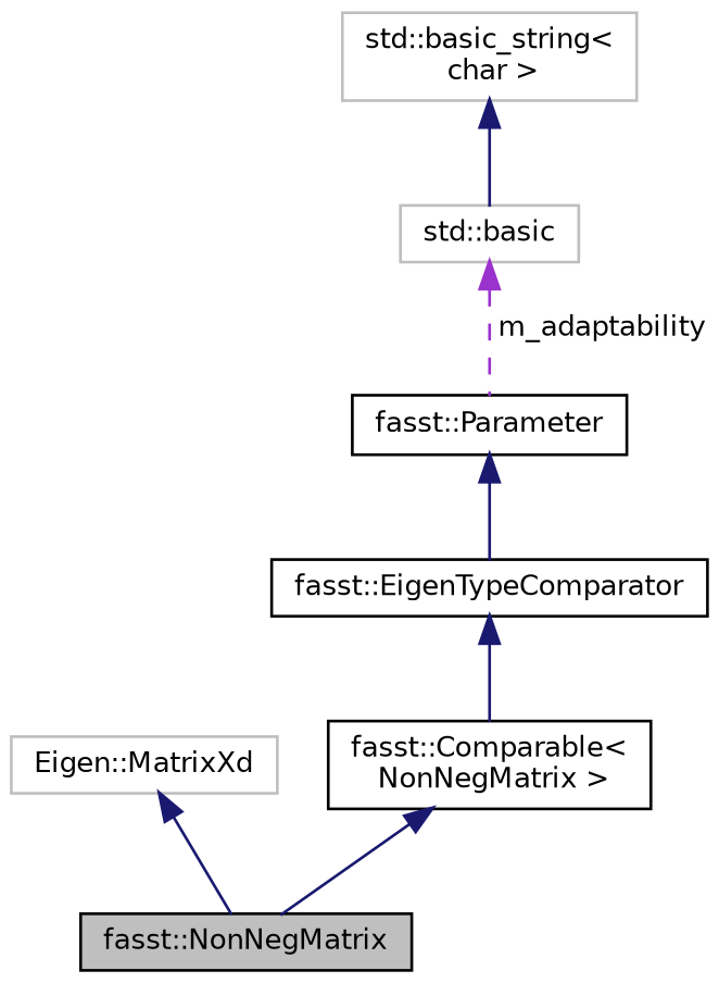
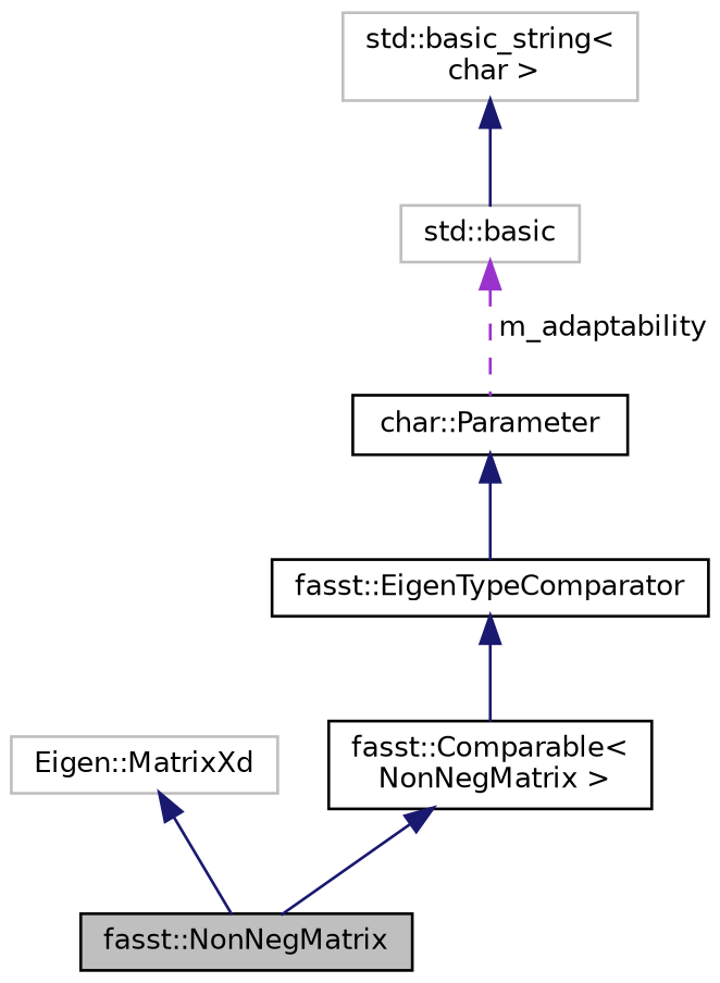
  digraph {
    node [color=black fillcolor=white fontname=Helvetica fontsize=10 shape=record style=filled]
    edge [color=midnightblue dir=back fontname=Helvetica fontsize=10 labelfontname=Helvetica labelfontsize=10 style=solid]
    n1 [fillcolor=grey75 fontcolor=black height=0.2 label="fasst::NonNegMatrix" width=0.4]
-   n2 [height=0.2 label="fasst::Parameter" width=0.4]
+   n2 [height=0.2 label="char::Parameter" width=0.4]
    n3 [height=0.2 label="fasst::EigenTypeComparator" width=0.4]
    n4 [color=grey75 height=0.2 label="std::basic" width=0.4]
    n5 [color=grey75 height=0.2 label="std::basic_string\<\l char \>" width=0.4]
    n6 [color=grey75 height=0.2 label="Eigen::MatrixXd" width=0.4]
    n7 [height=0.2 label="fasst::Comparable\<\l NonNegMatrix \>" width=0.4]
    n2 -> n3
    n3 -> n7
    n4 -> n2 [color=darkorchid3 label=" m_adaptability" style=dashed]
    n5 -> n4
    n6 -> n1
    n7 -> n1
  }
